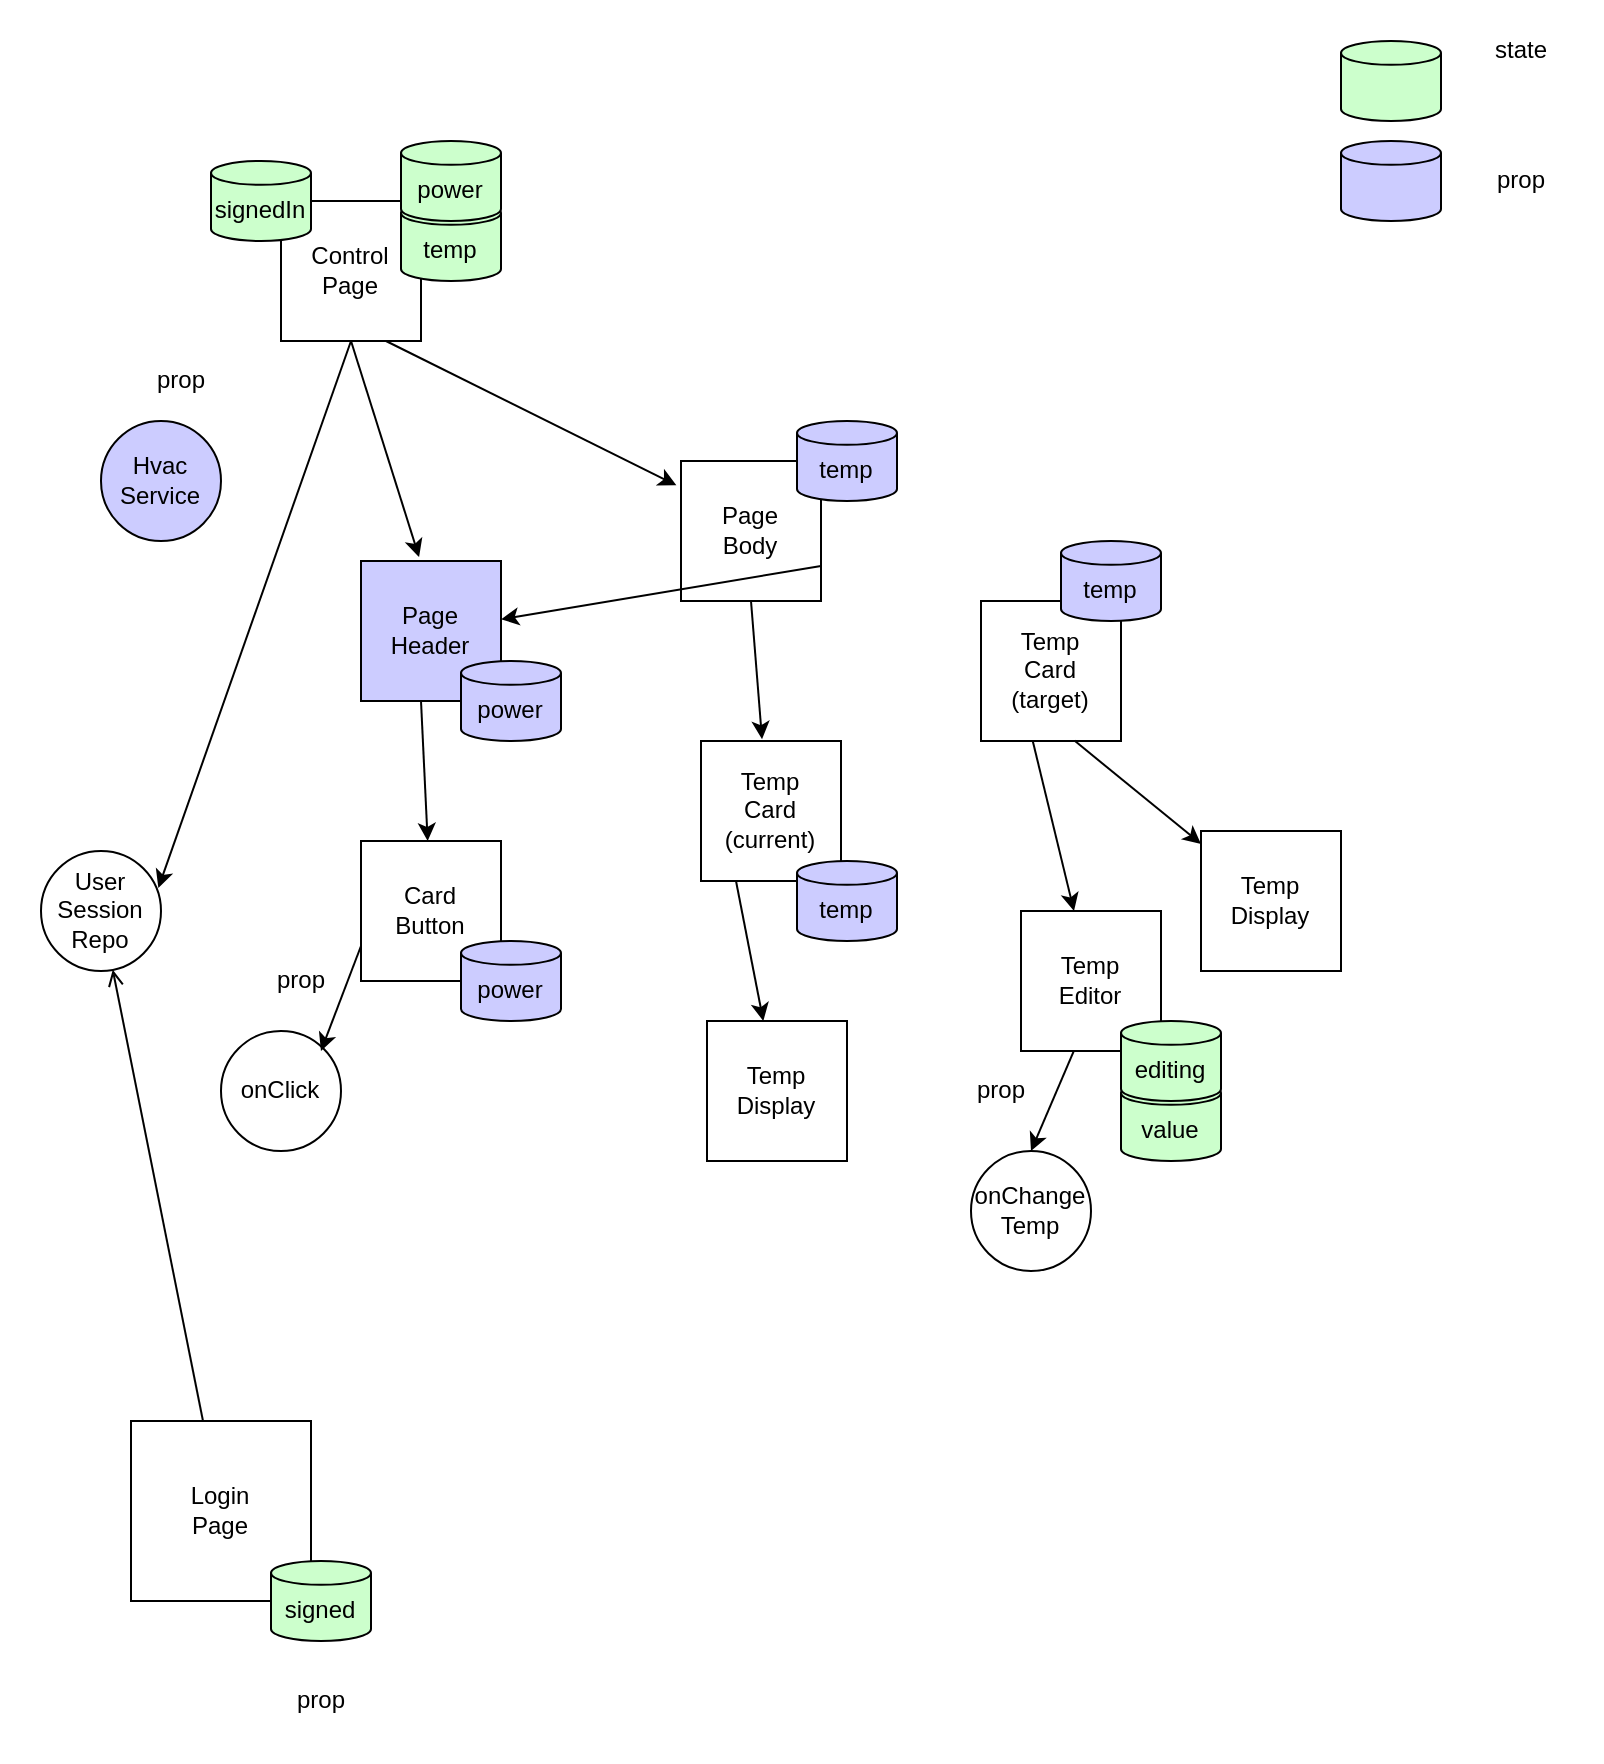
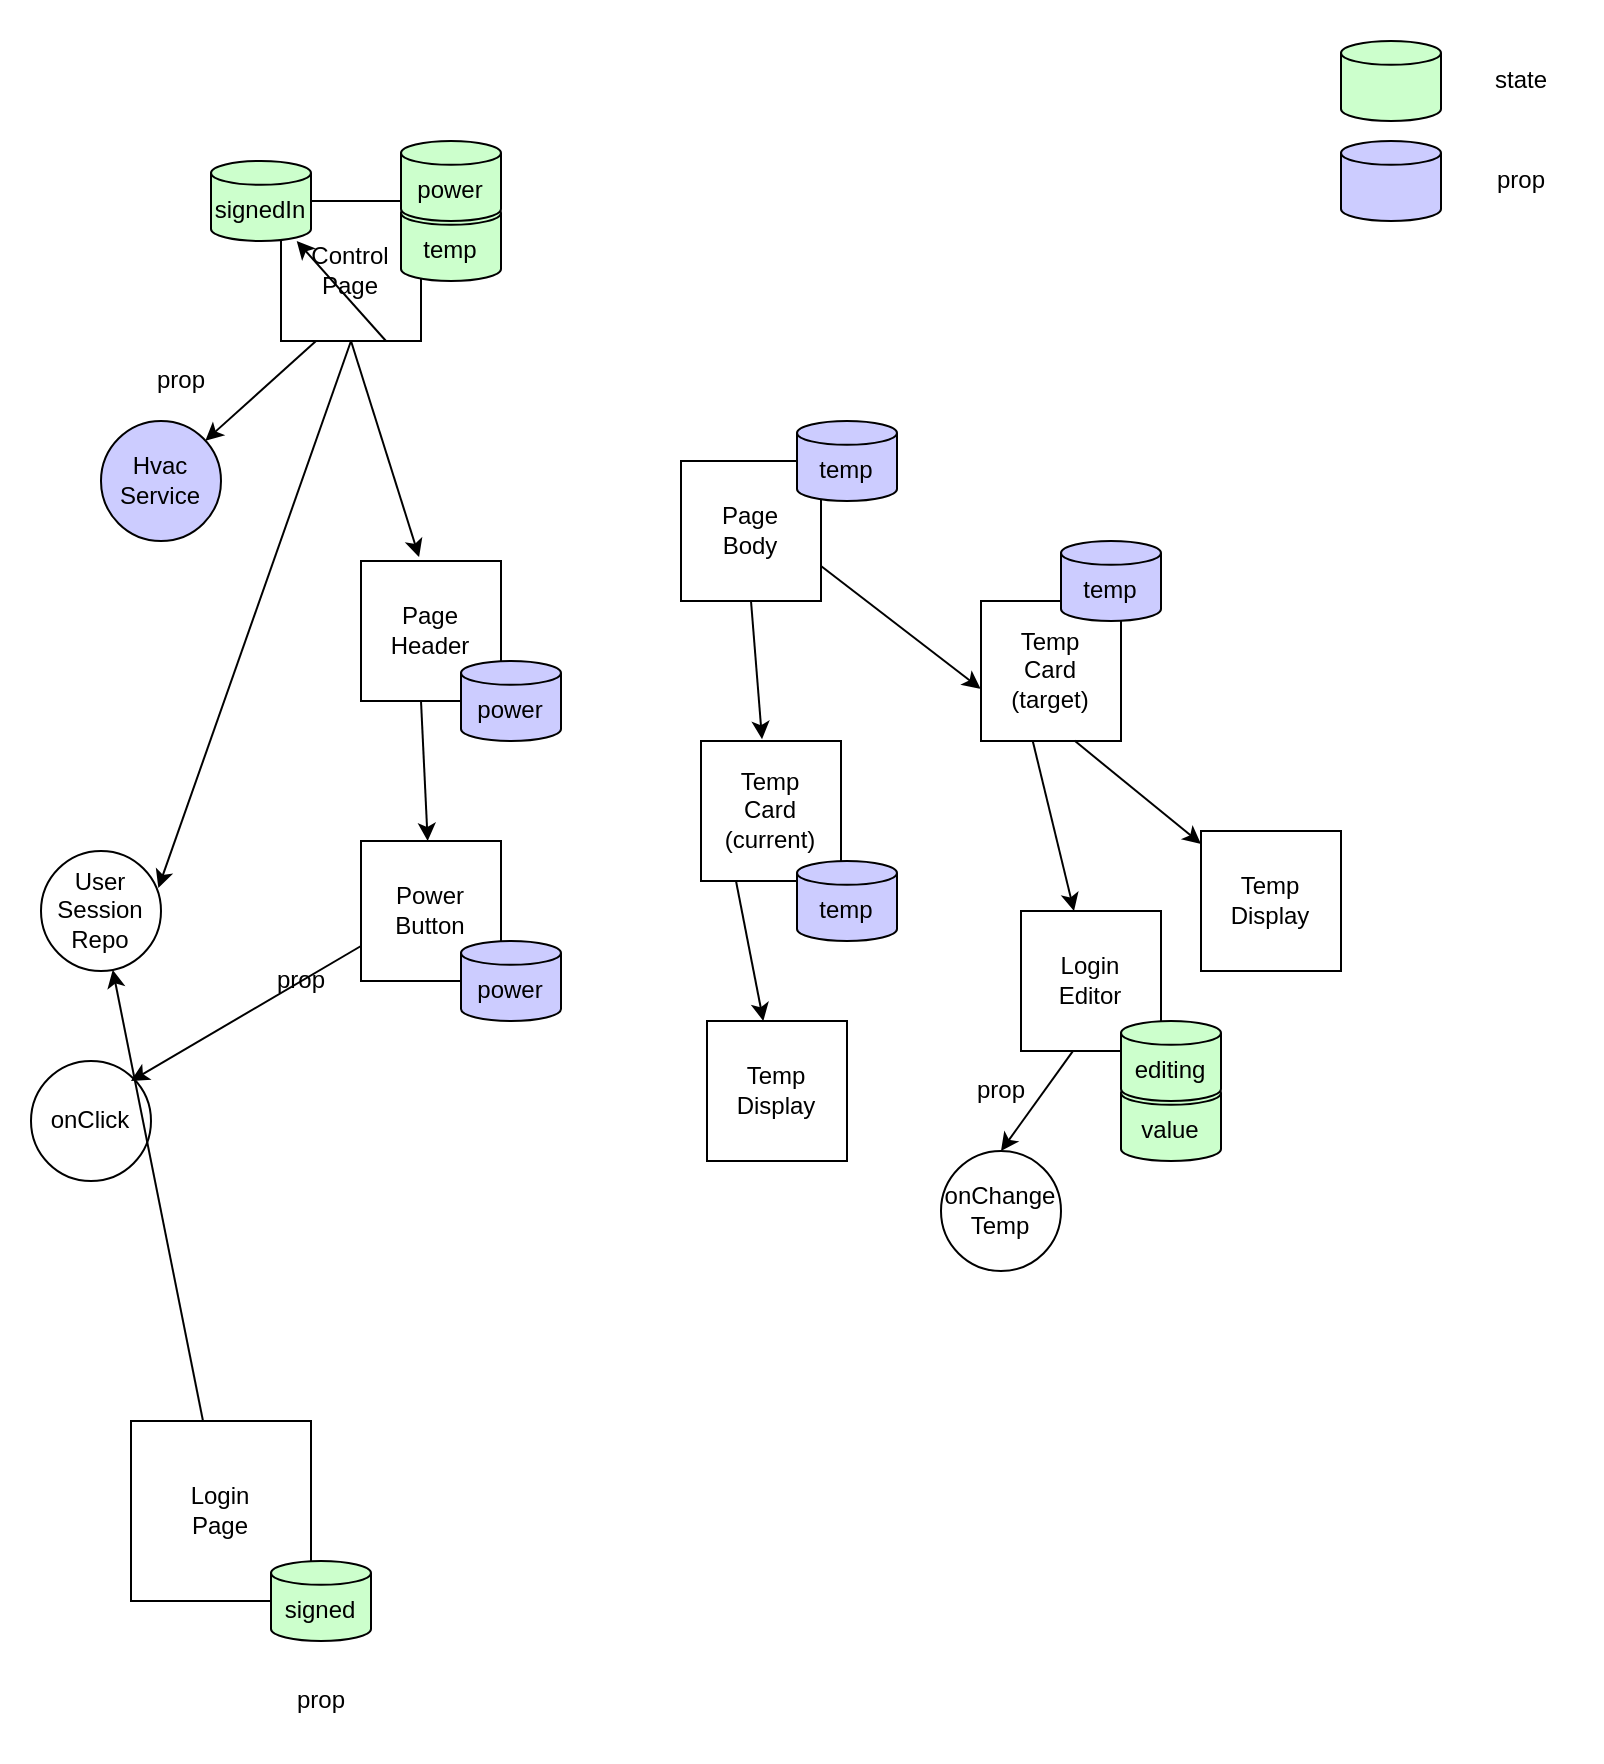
  <mxCell id="0" />
  <mxCell id="1" parent="0" />
  <mxCell id="2" value="Control&lt;br&gt;Page" style="whiteSpace=wrap;html=1;aspect=fixed;" vertex="1" parent="1"><mxGeometry x="140" y="100" width="70" height="70" as="geometry" /></mxCell>
  <mxCell id="3" value="Login&lt;br&gt;Page" style="whiteSpace=wrap;html=1;aspect=fixed;" vertex="1" parent="1"><mxGeometry x="65" y="710" width="90" height="90" as="geometry" /></mxCell>
  <mxCell id="4" value="Hvac&lt;br&gt;Service" style="ellipse;whiteSpace=wrap;html=1;aspect=fixed;fillColor=#ccccff;" vertex="1" parent="1"><mxGeometry x="50" y="210" width="60" height="60" as="geometry" /></mxCell>
+ <mxCell id="5" value="" style="endArrow=classic;html=1;exitX=0.25;exitY=1;exitDx=0;exitDy=0;" edge="1" parent="1" source="2" target="4"><mxGeometry width="50" height="50" relative="1" as="geometry"><mxPoint x="170" y="220" as="sourcePoint" /><mxPoint x="220" y="170" as="targetPoint" /></mxGeometry></mxCell>
  <mxCell id="6" value="temp" style="shape=cylinder3;whiteSpace=wrap;html=1;boundedLbl=1;backgroundOutline=1;size=5.966;fillColor=#CCFFCC;" vertex="1" parent="1"><mxGeometry x="200" y="100" width="50" height="40" as="geometry" /></mxCell>
  <mxCell id="7" value="power" style="shape=cylinder3;whiteSpace=wrap;html=1;boundedLbl=1;backgroundOutline=1;size=5.966;fillColor=#CCFFCC;" vertex="1" parent="1"><mxGeometry x="200" y="70" width="50" height="40" as="geometry" /></mxCell>
  <mxCell id="8" value="prop" style="text;html=1;align=center;verticalAlign=middle;resizable=0;points=[];autosize=1;strokeColor=none;" vertex="1" parent="1"><mxGeometry x="70" y="180" width="40" height="20" as="geometry" /></mxCell>
- <mxCell id="9" value="Page&lt;br&gt;Header" style="whiteSpace=wrap;html=1;aspect=fixed;fillColor=#ccccff;" vertex="1" parent="1"><mxGeometry x="180" y="280" width="70" height="70" as="geometry" /></mxCell>
+ <mxCell id="9" value="Page&lt;br&gt;Header" style="whiteSpace=wrap;html=1;aspect=fixed;" vertex="1" parent="1"><mxGeometry x="180" y="280" width="70" height="70" as="geometry" /></mxCell>
  <mxCell id="10" value="Page&lt;br&gt;Body" style="whiteSpace=wrap;html=1;aspect=fixed;" vertex="1" parent="1"><mxGeometry x="340" y="230" width="70" height="70" as="geometry" /></mxCell>
  <mxCell id="11" value="" style="endArrow=classic;html=1;exitX=0.5;exitY=1;exitDx=0;exitDy=0;entryX=0.415;entryY=-0.028;entryDx=0;entryDy=0;entryPerimeter=0;" edge="1" parent="1" source="2" target="9"><mxGeometry width="50" height="50" relative="1" as="geometry"><mxPoint x="167.5" y="180" as="sourcePoint" /><mxPoint x="140.51" y="224.32" as="targetPoint" /></mxGeometry></mxCell>
- <mxCell id="12" value="" style="endArrow=classic;html=1;exitX=0.75;exitY=1;exitDx=0;exitDy=0;entryX=-0.033;entryY=0.174;entryDx=0;entryDy=0;entryPerimeter=0;" edge="1" parent="1" source="2" target="10"><mxGeometry width="50" height="50" relative="1" as="geometry"><mxPoint x="185" y="180" as="sourcePoint" /><mxPoint x="219.05" y="288.04" as="targetPoint" /></mxGeometry></mxCell>
+ <mxCell id="12" value="" style="endArrow=classic;html=1;exitX=0.75;exitY=1;exitDx=0;exitDy=0;" edge="1" parent="1" source="2" target="44"><mxGeometry width="50" height="50" relative="1" as="geometry"><mxPoint x="185" y="180" as="sourcePoint" /><mxPoint x="219.05" y="288.04" as="targetPoint" /></mxGeometry></mxCell>
  <mxCell id="13" value="" style="shape=cylinder3;whiteSpace=wrap;html=1;boundedLbl=1;backgroundOutline=1;size=5.966;fillColor=#CCFFCC;" vertex="1" parent="1"><mxGeometry x="670" y="20" width="50" height="40" as="geometry" /></mxCell>
- <mxCell id="14" value="state" style="text;html=1;align=center;verticalAlign=middle;resizable=0;points=[];autosize=1;strokeColor=none;" vertex="1" parent="1"><mxGeometry x="740" y="15" width="40" height="20" as="geometry" /></mxCell>
+ <mxCell id="14" value="state" style="text;html=1;align=center;verticalAlign=middle;resizable=0;points=[];autosize=1;strokeColor=none;" vertex="1" parent="1"><mxGeometry x="740" y="30" width="40" height="20" as="geometry" /></mxCell>
  <mxCell id="15" value="" style="shape=cylinder3;whiteSpace=wrap;html=1;boundedLbl=1;backgroundOutline=1;size=5.966;fillColor=#CCCCFF;" vertex="1" parent="1"><mxGeometry x="670" y="70" width="50" height="40" as="geometry" /></mxCell>
  <mxCell id="16" value="prop" style="text;html=1;align=center;verticalAlign=middle;resizable=0;points=[];autosize=1;strokeColor=none;" vertex="1" parent="1"><mxGeometry x="740" y="80" width="40" height="20" as="geometry" /></mxCell>
  <mxCell id="17" value="power" style="shape=cylinder3;whiteSpace=wrap;html=1;boundedLbl=1;backgroundOutline=1;size=5.966;fillColor=#CCCCFF;" vertex="1" parent="1"><mxGeometry x="230" y="330" width="50" height="40" as="geometry" /></mxCell>
- <mxCell id="18" value="Card&lt;br&gt;Button" style="whiteSpace=wrap;html=1;aspect=fixed;" vertex="1" parent="1"><mxGeometry x="180" y="420" width="70" height="70" as="geometry" /></mxCell>
+ <mxCell id="18" value="Power&lt;br&gt;Button" style="whiteSpace=wrap;html=1;aspect=fixed;" vertex="1" parent="1"><mxGeometry x="180" y="420" width="70" height="70" as="geometry" /></mxCell>
  <mxCell id="19" value="" style="endArrow=classic;html=1;" edge="1" parent="1" target="18"><mxGeometry width="50" height="50" relative="1" as="geometry"><mxPoint x="210" y="350" as="sourcePoint" /><mxPoint x="219.05" y="288.04" as="targetPoint" /></mxGeometry></mxCell>
  <mxCell id="20" value="power" style="shape=cylinder3;whiteSpace=wrap;html=1;boundedLbl=1;backgroundOutline=1;size=5.966;fillColor=#CCCCFF;" vertex="1" parent="1"><mxGeometry x="230" y="470" width="50" height="40" as="geometry" /></mxCell>
- <mxCell id="21" value="onClick" style="ellipse;whiteSpace=wrap;html=1;aspect=fixed;" vertex="1" parent="1"><mxGeometry x="110" y="515" width="60" height="60" as="geometry" /></mxCell>
+ <mxCell id="21" value="onClick" style="ellipse;whiteSpace=wrap;html=1;aspect=fixed;" vertex="1" parent="1"><mxGeometry x="15" y="530" width="60" height="60" as="geometry" /></mxCell>
  <mxCell id="22" value="" style="endArrow=classic;html=1;exitX=0;exitY=0.75;exitDx=0;exitDy=0;entryX=0.833;entryY=0.167;entryDx=0;entryDy=0;entryPerimeter=0;" edge="1" parent="1" source="18" target="21"><mxGeometry width="50" height="50" relative="1" as="geometry"><mxPoint x="390" y="290" as="sourcePoint" /><mxPoint x="440" y="240" as="targetPoint" /></mxGeometry></mxCell>
  <mxCell id="23" value="prop" style="text;html=1;align=center;verticalAlign=middle;resizable=0;points=[];autosize=1;strokeColor=none;" vertex="1" parent="1"><mxGeometry x="130" y="480" width="40" height="20" as="geometry" /></mxCell>
  <mxCell id="24" value="Temp&lt;br&gt;Card&lt;br&gt;(current)" style="whiteSpace=wrap;html=1;aspect=fixed;" vertex="1" parent="1"><mxGeometry x="350" y="370" width="70" height="70" as="geometry" /></mxCell>
  <mxCell id="25" value="Temp&lt;br&gt;Card&lt;br&gt;(target)" style="whiteSpace=wrap;html=1;aspect=fixed;" vertex="1" parent="1"><mxGeometry x="490" y="300" width="70" height="70" as="geometry" /></mxCell>
  <mxCell id="26" value="" style="endArrow=classic;html=1;exitX=0.5;exitY=1;exitDx=0;exitDy=0;entryX=0.436;entryY=-0.013;entryDx=0;entryDy=0;entryPerimeter=0;" edge="1" parent="1" source="10" target="24"><mxGeometry width="50" height="50" relative="1" as="geometry"><mxPoint x="202.5" y="180" as="sourcePoint" /><mxPoint x="390" y="350" as="targetPoint" /></mxGeometry></mxCell>
- <mxCell id="27" value="" style="endArrow=classic;html=1;exitX=1;exitY=0.75;exitDx=0;exitDy=0;" edge="1" parent="1" source="10" target="9"><mxGeometry width="50" height="50" relative="1" as="geometry"><mxPoint x="385" y="310" as="sourcePoint" /><mxPoint x="400" y="360" as="targetPoint" /></mxGeometry></mxCell>
+ <mxCell id="27" value="" style="endArrow=classic;html=1;exitX=1;exitY=0.75;exitDx=0;exitDy=0;entryX=-0.003;entryY=0.627;entryDx=0;entryDy=0;entryPerimeter=0;" edge="1" parent="1" source="10" target="25"><mxGeometry width="50" height="50" relative="1" as="geometry"><mxPoint x="385" y="310" as="sourcePoint" /><mxPoint x="400" y="360" as="targetPoint" /></mxGeometry></mxCell>
  <mxCell id="28" value="temp" style="shape=cylinder3;whiteSpace=wrap;html=1;boundedLbl=1;backgroundOutline=1;size=5.966;fillColor=#CCCCFF;" vertex="1" parent="1"><mxGeometry x="398" y="210" width="50" height="40" as="geometry" /></mxCell>
  <mxCell id="29" value="temp" style="shape=cylinder3;whiteSpace=wrap;html=1;boundedLbl=1;backgroundOutline=1;size=5.966;fillColor=#CCCCFF;" vertex="1" parent="1"><mxGeometry x="398" y="430" width="50" height="40" as="geometry" /></mxCell>
  <mxCell id="30" value="temp" style="shape=cylinder3;whiteSpace=wrap;html=1;boundedLbl=1;backgroundOutline=1;size=5.966;fillColor=#CCCCFF;" vertex="1" parent="1"><mxGeometry x="530" y="270" width="50" height="40" as="geometry" /></mxCell>
- <mxCell id="31" value="onChange&lt;br&gt;Temp" style="ellipse;whiteSpace=wrap;html=1;aspect=fixed;" vertex="1" parent="1"><mxGeometry x="485" y="575" width="60" height="60" as="geometry" /></mxCell>
+ <mxCell id="31" value="onChange&lt;br&gt;Temp" style="ellipse;whiteSpace=wrap;html=1;aspect=fixed;" vertex="1" parent="1"><mxGeometry x="470" y="575" width="60" height="60" as="geometry" /></mxCell>
  <mxCell id="32" value="" style="endArrow=classic;html=1;exitX=0.386;exitY=0.979;exitDx=0;exitDy=0;exitPerimeter=0;entryX=0.5;entryY=0;entryDx=0;entryDy=0;" edge="1" parent="1" source="34" target="31"><mxGeometry width="50" height="50" relative="1" as="geometry"><mxPoint x="580" y="350" as="sourcePoint" /><mxPoint x="515" y="580" as="targetPoint" /></mxGeometry></mxCell>
  <mxCell id="33" value="" style="endArrow=classic;html=1;exitX=0.371;exitY=1.006;exitDx=0;exitDy=0;exitPerimeter=0;" edge="1" parent="1" source="25" target="34"><mxGeometry width="50" height="50" relative="1" as="geometry"><mxPoint x="420" y="660" as="sourcePoint" /><mxPoint x="470" y="610" as="targetPoint" /></mxGeometry></mxCell>
- <mxCell id="34" value="Temp&lt;br&gt;Editor" style="whiteSpace=wrap;html=1;aspect=fixed;" vertex="1" parent="1"><mxGeometry x="510" y="455" width="70" height="70" as="geometry" /></mxCell>
+ <mxCell id="34" value="Login&lt;br&gt;Editor" style="whiteSpace=wrap;html=1;aspect=fixed;" vertex="1" parent="1"><mxGeometry x="510" y="455" width="70" height="70" as="geometry" /></mxCell>
  <mxCell id="35" value="Temp&lt;br&gt;Display" style="whiteSpace=wrap;html=1;aspect=fixed;" vertex="1" parent="1"><mxGeometry x="353" y="510" width="70" height="70" as="geometry" /></mxCell>
  <mxCell id="36" value="Temp&lt;br&gt;Display" style="whiteSpace=wrap;html=1;aspect=fixed;" vertex="1" parent="1"><mxGeometry x="600" y="415" width="70" height="70" as="geometry" /></mxCell>
  <mxCell id="37" value="" style="endArrow=classic;html=1;exitX=0.667;exitY=0.997;exitDx=0;exitDy=0;exitPerimeter=0;" edge="1" parent="1" source="25" target="36"><mxGeometry width="50" height="50" relative="1" as="geometry"><mxPoint x="525.97" y="380.42" as="sourcePoint" /><mxPoint x="546.503" y="465" as="targetPoint" /></mxGeometry></mxCell>
  <mxCell id="38" value="prop" style="text;html=1;align=center;verticalAlign=middle;resizable=0;points=[];autosize=1;strokeColor=none;" vertex="1" parent="1"><mxGeometry x="480" y="535" width="40" height="20" as="geometry" /></mxCell>
  <mxCell id="39" value="" style="endArrow=classic;html=1;exitX=0.25;exitY=1;exitDx=0;exitDy=0;" edge="1" parent="1" source="24" target="35"><mxGeometry width="50" height="50" relative="1" as="geometry"><mxPoint x="525.97" y="380.42" as="sourcePoint" /><mxPoint x="546.503" y="465" as="targetPoint" /></mxGeometry></mxCell>
  <mxCell id="40" value="User&lt;br&gt;Session&lt;br&gt;Repo" style="ellipse;whiteSpace=wrap;html=1;aspect=fixed;" vertex="1" parent="1"><mxGeometry x="20" y="425" width="60" height="60" as="geometry" /></mxCell>
- <mxCell id="41" value="" style="endArrow=open;html=1;" edge="1" parent="1" source="3" target="40"><mxGeometry width="50" height="50" relative="1" as="geometry"><mxPoint x="250" y="762.5" as="sourcePoint" /><mxPoint x="199.98" y="790.02" as="targetPoint" /></mxGeometry></mxCell>
+ <mxCell id="41" value="" style="endArrow=classic;html=1;" edge="1" parent="1" source="3" target="40"><mxGeometry width="50" height="50" relative="1" as="geometry"><mxPoint x="250" y="762.5" as="sourcePoint" /><mxPoint x="199.98" y="790.02" as="targetPoint" /></mxGeometry></mxCell>
  <mxCell id="42" value="prop" style="text;html=1;align=center;verticalAlign=middle;resizable=0;points=[];autosize=1;strokeColor=none;" vertex="1" parent="1"><mxGeometry x="140" y="840" width="40" height="20" as="geometry" /></mxCell>
  <mxCell id="43" value="signed" style="shape=cylinder3;whiteSpace=wrap;html=1;boundedLbl=1;backgroundOutline=1;size=5.966;fillColor=#CCFFCC;" vertex="1" parent="1"><mxGeometry x="135" y="780" width="50" height="40" as="geometry" /></mxCell>
  <mxCell id="44" value="signedIn" style="shape=cylinder3;whiteSpace=wrap;html=1;boundedLbl=1;backgroundOutline=1;size=5.966;fillColor=#CCFFCC;" vertex="1" parent="1"><mxGeometry x="105" y="80" width="50" height="40" as="geometry" /></mxCell>
  <mxCell id="45" value="value" style="shape=cylinder3;whiteSpace=wrap;html=1;boundedLbl=1;backgroundOutline=1;size=5.966;fillColor=#CCFFCC;" vertex="1" parent="1"><mxGeometry x="560" y="540" width="50" height="40" as="geometry" /></mxCell>
  <mxCell id="46" value="editing" style="shape=cylinder3;whiteSpace=wrap;html=1;boundedLbl=1;backgroundOutline=1;size=5.966;fillColor=#CCFFCC;" vertex="1" parent="1"><mxGeometry x="560" y="510" width="50" height="40" as="geometry" /></mxCell>
  <mxCell id="47" value="" style="endArrow=classic;html=1;exitX=0.5;exitY=1;exitDx=0;exitDy=0;entryX=0.978;entryY=0.308;entryDx=0;entryDy=0;entryPerimeter=0;" edge="1" parent="1" source="2" target="40"><mxGeometry width="50" height="50" relative="1" as="geometry"><mxPoint x="167.5" y="180" as="sourcePoint" /><mxPoint x="112.263" y="229.891" as="targetPoint" /></mxGeometry></mxCell>
